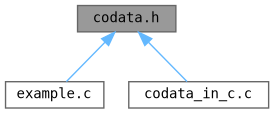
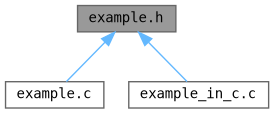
  digraph {
    fontname="DejaVu Sans Mono"
    node [color=grey40 fillcolor=white fontname="DejaVu Sans Mono" fontsize=10 shape=box style=filled]
    edge [color=steelblue1 dir=back fontname="DejaVu Sans Mono" fontsize=10 labelfontname=Helvetica labelfontsize=10 style=solid]
-   n1 [color=gray40 fillcolor=grey60 fontcolor=black height=0.2 label="codata.h" width=0.4]
+   n1 [color=gray40 fillcolor=grey60 fontcolor=black height=0.2 label="example.h" width=0.4]
    n2 [height=0.2 label="example.c" width=0.4]
-   n3 [height=0.2 label="codata_in_c.c" width=0.4]
+   n3 [height=0.2 label="example_in_c.c" width=0.4]
    n1 -> n2
    n1 -> n3
  }
